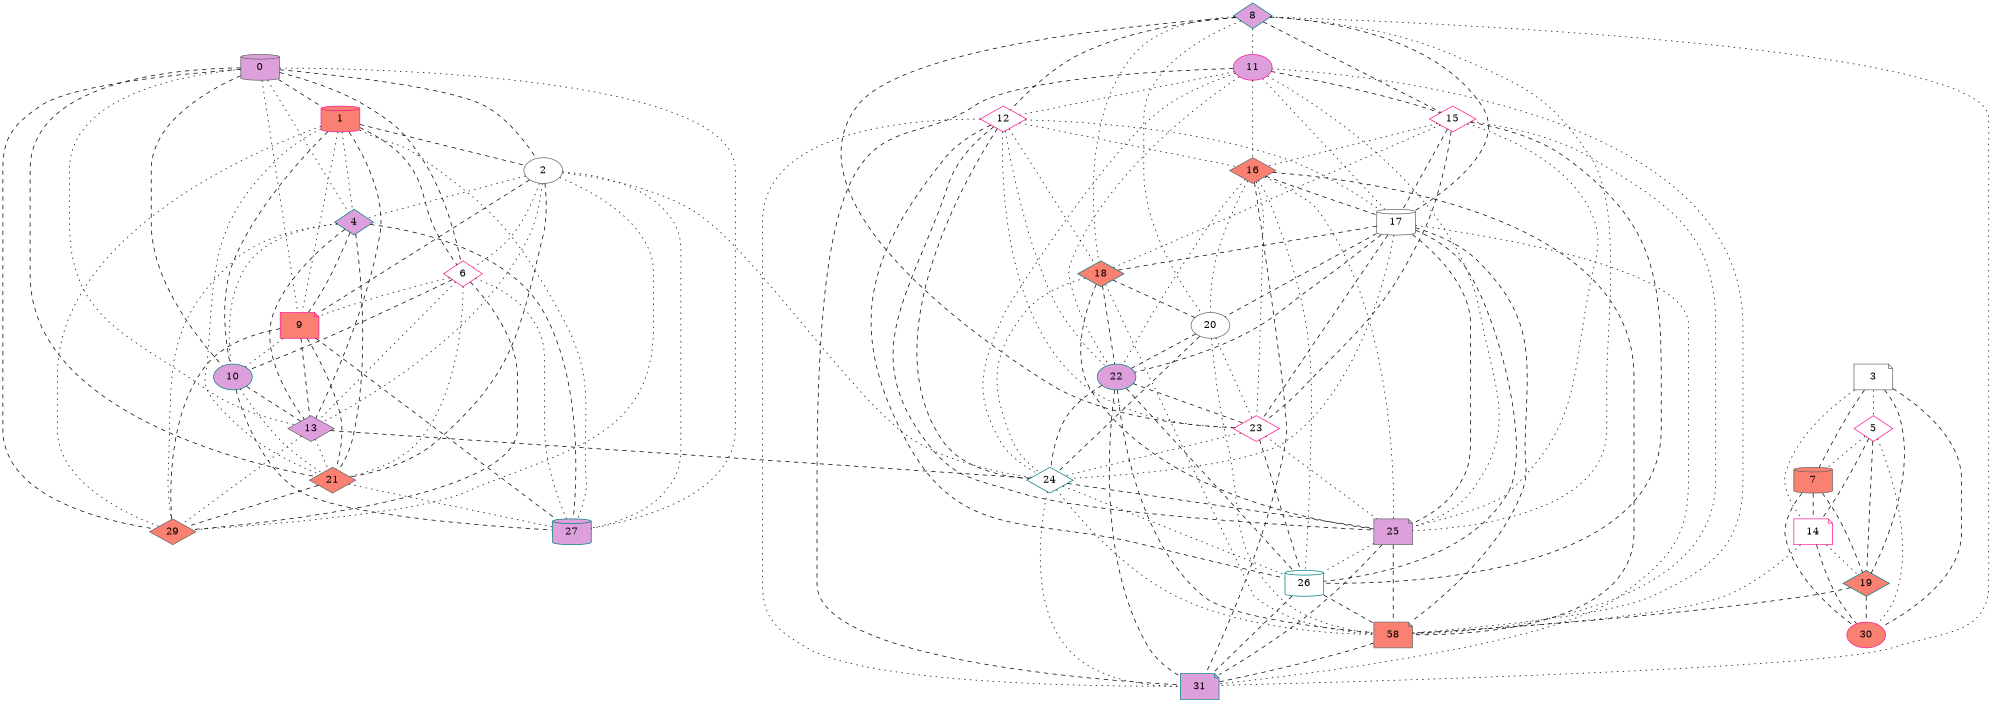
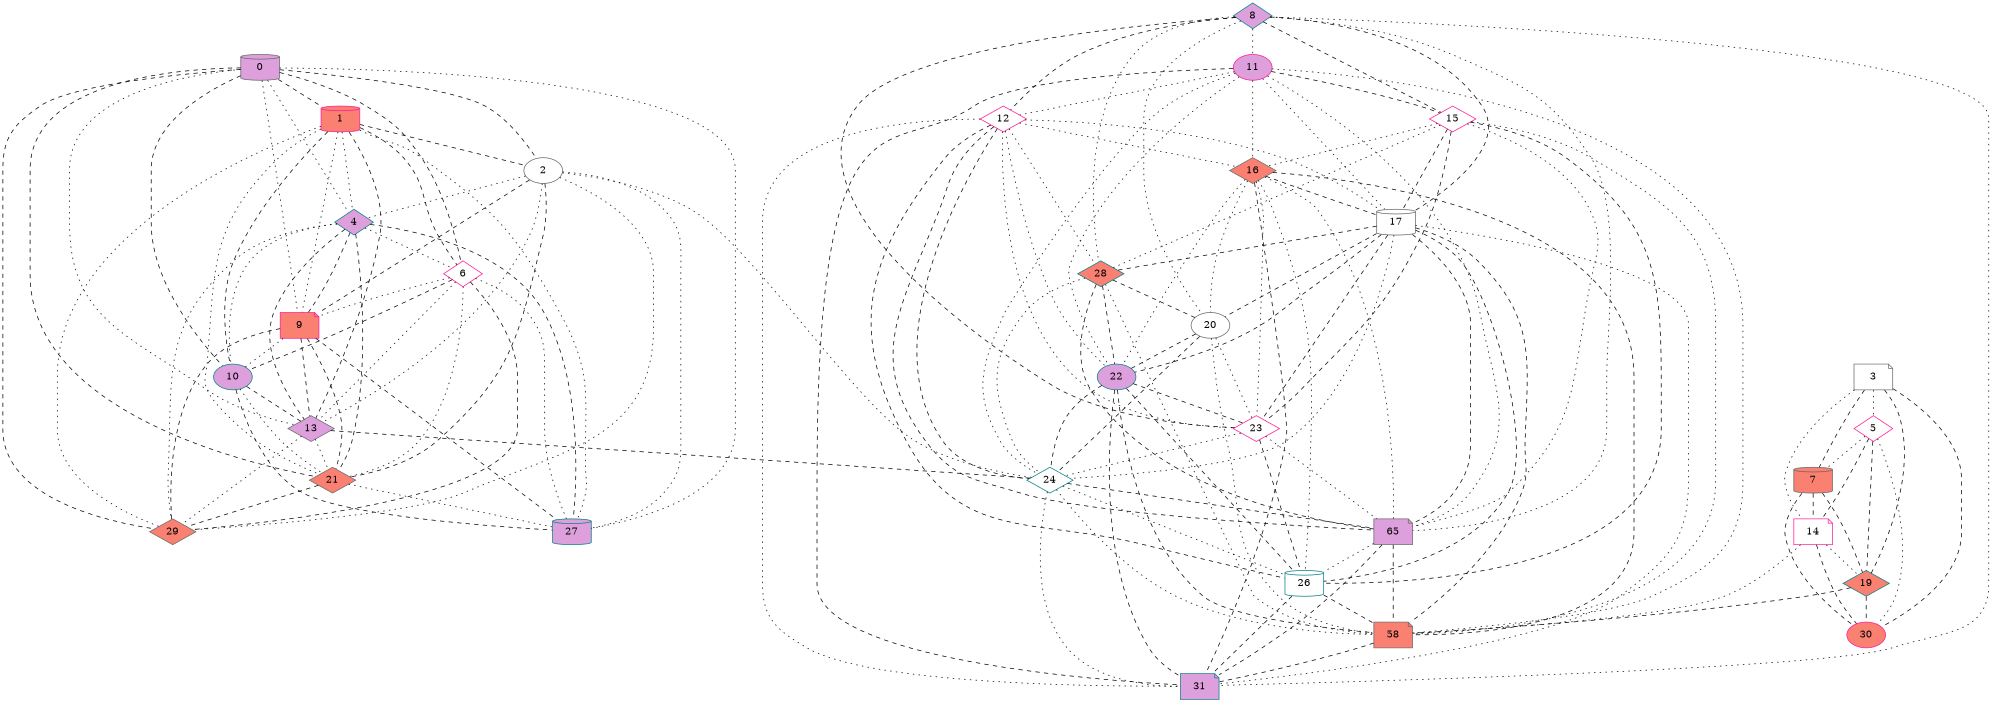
  graph {
    node [color=gray40 fillcolor=white shape=diamond style=filled]
    edge [style=dashed]
    0 [fillcolor=plum shape=cylinder]
    1 [color=deeppink fillcolor=salmon shape=cylinder]
    2 [shape=ellipse]
    4 [color=teal fillcolor=plum]
    6 [color=deeppink]
    9 [color=deeppink fillcolor=salmon shape=note]
    10 [color=teal fillcolor=plum shape=ellipse]
    13 [fillcolor=plum]
    21 [fillcolor=salmon]
    27 [color=teal fillcolor=plum shape=cylinder]
    29 [fillcolor=salmon]
    24 [color=teal]
-   25 [fillcolor=plum shape=note]
+   25 [fillcolor=plum shape=note label=65]
    31 [color=teal fillcolor=plum shape=note]
    n15 [fillcolor=salmon label=58 shape=note]
    26 [color=teal shape=cylinder]
    3 [shape=note]
    5 [color=deeppink]
    7 [fillcolor=salmon shape=cylinder]
    14 [color=deeppink shape=note]
    19 [color=teal fillcolor=salmon]
    30 [color=deeppink fillcolor=salmon shape=ellipse]
    8 [color=teal fillcolor=plum]
    11 [color=deeppink fillcolor=plum shape=ellipse]
    12 [color=deeppink]
    15 [color=deeppink]
    17 [shape=cylinder]
-   18 [color=teal fillcolor=salmon]
+   18 [color=teal fillcolor=salmon label=28]
    20 [shape=ellipse]
    23 [color=deeppink]
    16 [fillcolor=salmon]
    22 [color=teal fillcolor=plum shape=ellipse]
    0 -- 1
    0 -- 2
    0 -- 4 [style=dotted]
    0 -- 6
    0 -- 9 [style=dotted]
    0 -- 10
    0 -- 13 [style=dotted]
    0 -- 21
    0 -- 27 [style=dotted]
    0 -- 29
    1 -- 2
    1 -- 4 [style=dotted]
    1 -- 6
    1 -- 9 [style=dotted]
    1 -- 10
    1 -- 13
    1 -- 21 [style=dotted]
    1 -- 27 [style=dotted]
    1 -- 29 [style=dotted]
    2 -- 4 [style=dotted]
-   2 -- 6 [style=dotted]
+   4 -- 6 [style=dotted]
    2 -- 9
    2 -- 13 [style=dotted]
    2 -- 21
    2 -- 27 [style=dotted]
    2 -- 29 [style=dotted]
    2 -- 24 [style=dotted]
    4 -- 9
    4 -- 10 [style=dotted]
    4 -- 13
    4 -- 21
    4 -- 27
    4 -- 29 [style=dotted]
    6 -- 9 [style=dotted]
    6 -- 10
    6 -- 13 [style=dotted]
    6 -- 21 [style=dotted]
    6 -- 27 [style=dotted]
    6 -- 29
    9 -- 10 [style=dotted]
    9 -- 13
    9 -- 21
    9 -- 27
    9 -- 29
    10 -- 13
    10 -- 21 [style=dotted]
    10 -- 27
    13 -- 21 [style=dotted]
    13 -- 29 [style=dotted]
    13 -- 24
    21 -- 27 [style=dotted]
    21 -- 29
    24 -- 25
    24 -- 31 [style=dotted]
    24 -- n15 [style=dotted]
    24 -- 26 [style=dotted]
    25 -- 31
    25 -- n15
    25 -- 26 [style=dotted]
    n15 -- 31
    26 -- 31
    26 -- n15
    3 -- 5 [style=dotted]
    3 -- 7
    3 -- 14 [style=dotted]
    3 -- 19
    3 -- 30
    5 -- 7 [style=dotted]
    5 -- 14
    5 -- 19
    5 -- 30 [style=dotted]
    7 -- 14
    7 -- 19
    7 -- 30
    14 -- n15 [style=dotted]
    14 -- 19 [style=dotted]
    14 -- 30
    19 -- n15
    19 -- 30
    8 -- 25 [style=dotted]
    8 -- 31 [style=dotted]
    8 -- 11 [style=dotted]
    8 -- 12
    8 -- 15
    8 -- 17
    8 -- 18 [style=dotted]
    8 -- 20 [style=dotted]
    8 -- 23
    11 -- 24 [style=dotted]
    11 -- 25 [style=dotted]
    11 -- 31
    11 -- n15 [style=dotted]
    11 -- 12 [style=dotted]
    11 -- 15
    11 -- 17 [style=dotted]
    11 -- 16 [style=dotted]
    11 -- 22 [style=dotted]
    12 -- 24
    12 -- 25
    12 -- 31 [style=dotted]
    12 -- 26
    12 -- 17 [style=dotted]
    12 -- 18 [style=dotted]
    12 -- 23 [style=dotted]
    12 -- 16 [style=dotted]
    12 -- 22 [style=dotted]
    15 -- 25 [style=dotted]
    15 -- n15 [style=dotted]
    15 -- 26
    15 -- 17
    15 -- 18 [style=dotted]
    15 -- 23
    15 -- 16 [style=dotted]
    17 -- 24 [style=dotted]
    17 -- 25
    17 -- 31 [style=dotted]
    17 -- n15
    17 -- 26
    17 -- 18
    17 -- 20
    17 -- 23
    17 -- 22
    18 -- 24 [style=dotted]
    18 -- 25
    18 -- n15 [style=dotted]
    18 -- 20
    18 -- 22
    20 -- 24
    20 -- n15 [style=dotted]
    20 -- 23 [style=dotted]
    20 -- 22
    23 -- 24 [style=dotted]
    23 -- 25 [style=dotted]
    23 -- 26
    16 -- 25 [style=dotted]
    16 -- 31
    16 -- n15
    16 -- 26 [style=dotted]
    16 -- 17
    16 -- 20 [style=dotted]
    16 -- 23 [style=dotted]
    16 -- 22 [style=dotted]
    22 -- 24
    22 -- 31
    22 -- n15
    22 -- 26
    22 -- 23
  }
